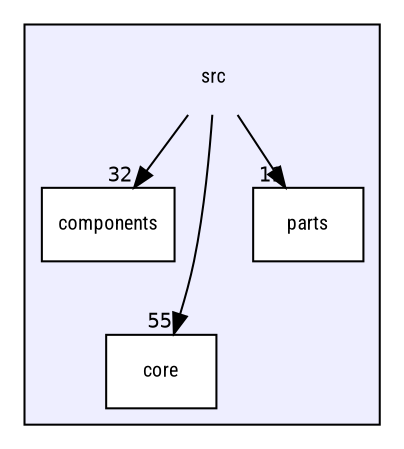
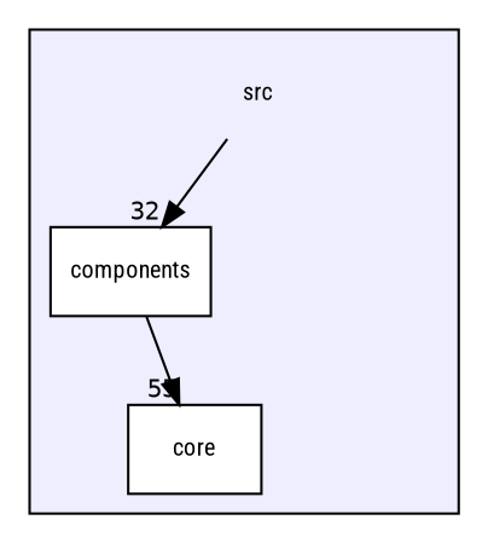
  digraph {
    compound=true
    fontname="Roboto Condensed"
    node [fontname="Roboto Condensed" fontsize=10 shape=box color=black fillcolor=white style=filled]
    edge [fontname="Roboto Condensed" labeldistance=1.5 labelfontname=Helvetica labelfontsize=10]
    n1 [label=src shape=plaintext color="" fillcolor="" style=""]
    n2 [label=components]
    n3 [label=core]
-   n4 [label=parts]
    subgraph cluster_1 {
      bgcolor="#eeeeff"
      pencolor=black
      n1
      n2
      n3
-     n4
    }
    n1 -> n2 [headlabel=32]
-   n1 -> n4 [headlabel=11]
-   n1 -> n3 [headlabel=55]
+   n2 -> n3 [headlabel=55]
  }
